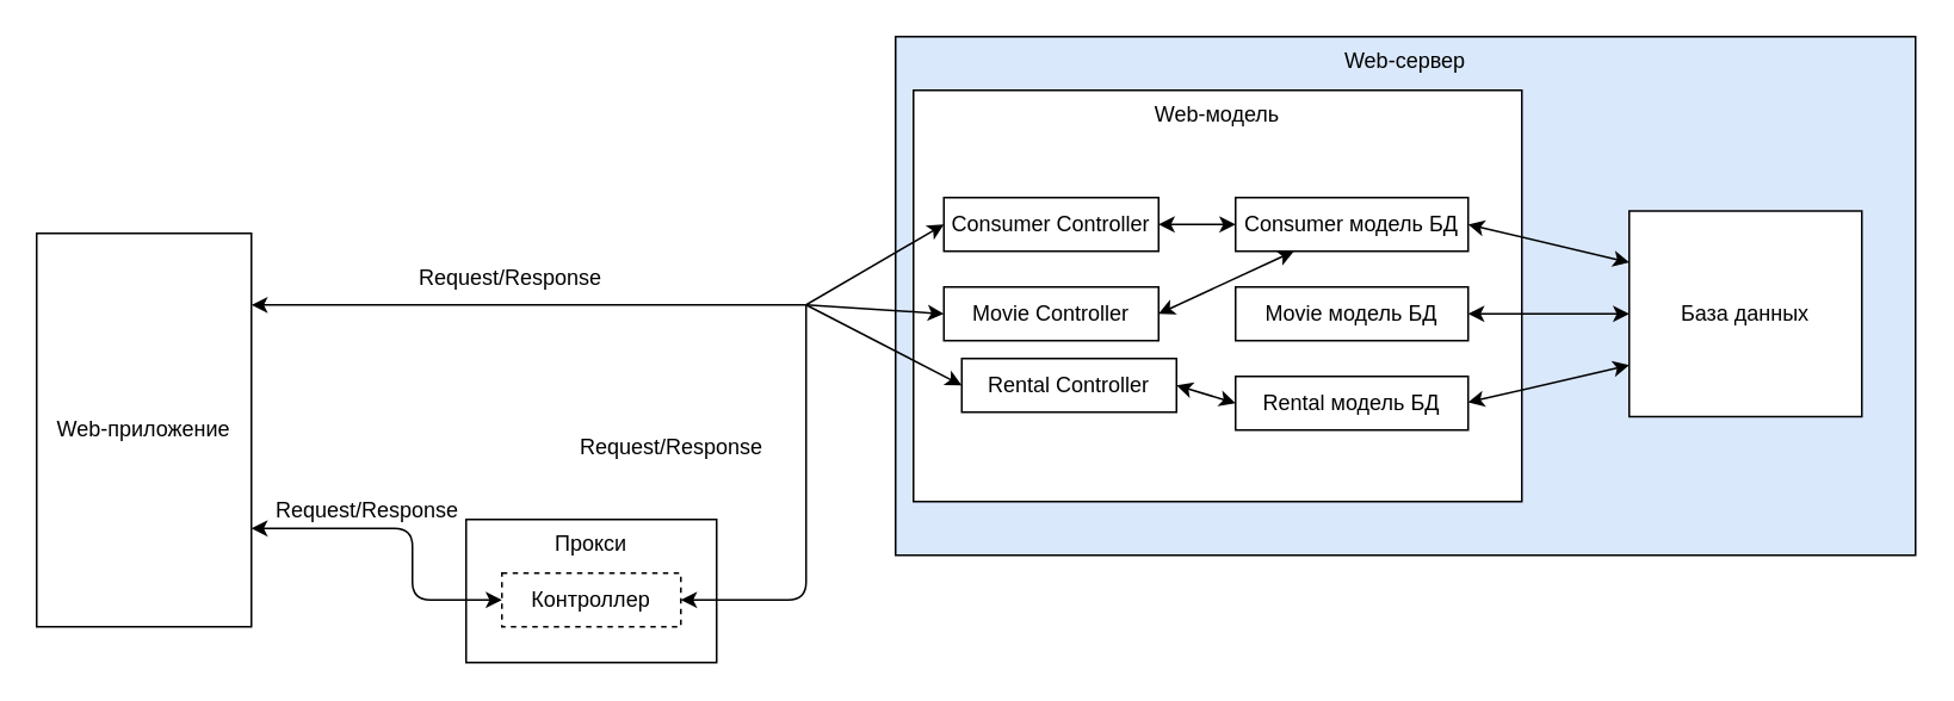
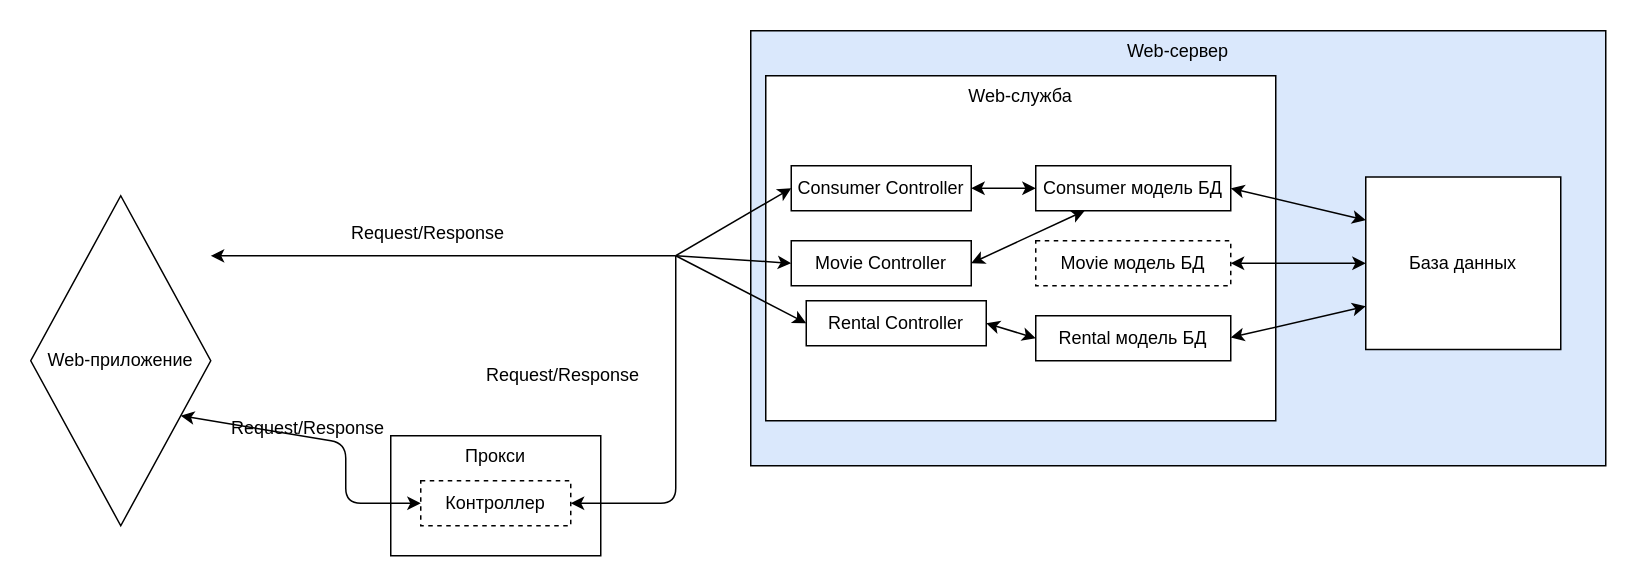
  <mxCell id="0" />
  <mxCell id="1" parent="0" />
  <mxCell id="2" value="Web-сервер" style="rounded=0;whiteSpace=wrap;html=1;verticalAlign=top;fillColor=#dae8fc;" parent="1" vertex="1"><mxGeometry x="500" y="20" width="570" height="290" as="geometry" /></mxCell>
- <mxCell id="3" value="Web-приложение" style="rounded=0;whiteSpace=wrap;html=1;" parent="1" vertex="1"><mxGeometry x="20" y="130" width="120" height="220" as="geometry" /></mxCell>
- <mxCell id="4" value="Web-модель" style="rounded=0;whiteSpace=wrap;html=1;verticalAlign=top;" parent="1" vertex="1"><mxGeometry x="510" y="50" width="340" height="230" as="geometry" /></mxCell>
+ <mxCell id="3" value="Web-приложение" style="rhombus;whiteSpace=wrap;html=1;" parent="1" vertex="1"><mxGeometry x="20" y="130" width="120" height="220" as="geometry" /></mxCell>
+ <mxCell id="4" value="Web-служба" style="rounded=0;whiteSpace=wrap;html=1;verticalAlign=top;" parent="1" vertex="1"><mxGeometry x="510" y="50" width="340" height="230" as="geometry" /></mxCell>
  <mxCell id="5" value="Прокси&lt;br&gt;" style="rounded=0;whiteSpace=wrap;html=1;verticalAlign=top;" parent="1" vertex="1"><mxGeometry x="260" y="290" width="140" height="80" as="geometry" /></mxCell>
  <mxCell id="6" value="Контроллер" style="rounded=0;whiteSpace=wrap;html=1;dashed=1;" parent="1" vertex="1"><mxGeometry x="280" y="320" width="100" height="30" as="geometry" /></mxCell>
  <mxCell id="7" value="Consumer Controller" style="rounded=0;whiteSpace=wrap;html=1;" parent="1" vertex="1"><mxGeometry x="527" y="110" width="120" height="30" as="geometry" /></mxCell>
  <mxCell id="8" value="База данных" style="rounded=0;whiteSpace=wrap;html=1;" parent="1" vertex="1"><mxGeometry x="910" y="117.5" width="130" height="115" as="geometry" /></mxCell>
  <mxCell id="9" value="Request/Response" style="text;html=1;strokeColor=none;fillColor=none;align=center;verticalAlign=middle;whiteSpace=wrap;rounded=0;" parent="1" vertex="1"><mxGeometry x="230" y="145" width="110" height="20" as="geometry" /></mxCell>
  <mxCell id="10" value="Request/Response" style="text;html=1;strokeColor=none;fillColor=none;align=center;verticalAlign=middle;whiteSpace=wrap;rounded=0;" parent="1" vertex="1"><mxGeometry x="320" y="240" width="110" height="20" as="geometry" /></mxCell>
  <mxCell id="11" value="Request/Response" style="text;html=1;strokeColor=none;fillColor=none;align=center;verticalAlign=middle;whiteSpace=wrap;rounded=0;" parent="1" vertex="1"><mxGeometry x="150" y="275" width="110" height="20" as="geometry" /></mxCell>
  <mxCell id="12" value="" style="endArrow=classic;startArrow=classic;html=1;exitX=0;exitY=0.5;exitDx=0;exitDy=0;entryX=1;entryY=0.75;entryDx=0;entryDy=0;" parent="1" source="6" target="3" edge="1"><mxGeometry width="50" height="50" relative="1" as="geometry"><mxPoint x="320" y="280" as="sourcePoint" /><mxPoint x="370" y="230" as="targetPoint" /><Array as="points"><mxPoint x="230" y="335" /><mxPoint x="230" y="295" /></Array></mxGeometry></mxCell>
  <mxCell id="13" value="Movie Controller" style="rounded=0;whiteSpace=wrap;html=1;" parent="1" vertex="1"><mxGeometry x="527" y="160" width="120" height="30" as="geometry" /></mxCell>
  <mxCell id="14" value="Rental Controller" style="rounded=0;whiteSpace=wrap;html=1;" parent="1" vertex="1"><mxGeometry x="537" y="200" width="120" height="30" as="geometry" /></mxCell>
  <mxCell id="15" value="" style="endArrow=classic;html=1;entryX=1;entryY=0.5;entryDx=0;entryDy=0;" parent="1" target="6" edge="1"><mxGeometry width="50" height="50" relative="1" as="geometry"><mxPoint x="450" y="170" as="sourcePoint" /><mxPoint x="530" y="170" as="targetPoint" /><Array as="points"><mxPoint x="450" y="335" /></Array></mxGeometry></mxCell>
  <mxCell id="16" value="" style="endArrow=classic;html=1;entryX=1;entryY=0.182;entryDx=0;entryDy=0;entryPerimeter=0;" parent="1" target="3" edge="1"><mxGeometry width="50" height="50" relative="1" as="geometry"><mxPoint x="450" y="170" as="sourcePoint" /><mxPoint x="130" y="179" as="targetPoint" /></mxGeometry></mxCell>
  <mxCell id="17" value="" style="endArrow=classic;html=1;entryX=0;entryY=0.5;entryDx=0;entryDy=0;" parent="1" target="7" edge="1"><mxGeometry width="50" height="50" relative="1" as="geometry"><mxPoint x="450" y="170" as="sourcePoint" /><mxPoint x="520" y="250" as="targetPoint" /></mxGeometry></mxCell>
  <mxCell id="18" value="" style="endArrow=classic;html=1;entryX=0;entryY=0.5;entryDx=0;entryDy=0;" parent="1" target="13" edge="1"><mxGeometry width="50" height="50" relative="1" as="geometry"><mxPoint x="450" y="170" as="sourcePoint" /><mxPoint x="537" y="135" as="targetPoint" /></mxGeometry></mxCell>
  <mxCell id="19" value="" style="endArrow=classic;html=1;entryX=0;entryY=0.5;entryDx=0;entryDy=0;" parent="1" target="14" edge="1"><mxGeometry width="50" height="50" relative="1" as="geometry"><mxPoint x="450" y="170" as="sourcePoint" /><mxPoint x="527" y="120" as="targetPoint" /></mxGeometry></mxCell>
  <mxCell id="20" value="Consumer модель БД" style="rounded=0;whiteSpace=wrap;html=1;" vertex="1" parent="1"><mxGeometry x="690" y="110" width="130" height="30" as="geometry" /></mxCell>
- <mxCell id="21" value="Movie модель БД" style="rounded=0;whiteSpace=wrap;html=1;" vertex="1" parent="1"><mxGeometry x="690" y="160" width="130" height="30" as="geometry" /></mxCell>
+ <mxCell id="21" value="Movie модель БД" style="rounded=0;whiteSpace=wrap;html=1;dashed=1;" vertex="1" parent="1"><mxGeometry x="690" y="160" width="130" height="30" as="geometry" /></mxCell>
  <mxCell id="22" value="Rental модель БД" style="rounded=0;whiteSpace=wrap;html=1;" vertex="1" parent="1"><mxGeometry x="690" y="210" width="130" height="30" as="geometry" /></mxCell>
  <mxCell id="23" value="" style="endArrow=classic;startArrow=classic;html=1;exitX=1;exitY=0.5;exitDx=0;exitDy=0;" edge="1" parent="1" source="7"><mxGeometry width="50" height="50" relative="1" as="geometry"><mxPoint x="640" y="175" as="sourcePoint" /><mxPoint x="690" y="125" as="targetPoint" /></mxGeometry></mxCell>
  <mxCell id="24" value="" style="endArrow=classic;startArrow=classic;html=1;exitX=1;exitY=0.5;exitDx=0;exitDy=0;" edge="1" parent="1" source="13" target="20"><mxGeometry width="50" height="50" relative="1" as="geometry"><mxPoint x="630" y="220" as="sourcePoint" /><mxPoint x="680" y="170" as="targetPoint" /></mxGeometry></mxCell>
  <mxCell id="25" value="" style="endArrow=classic;startArrow=classic;html=1;exitX=1;exitY=0.5;exitDx=0;exitDy=0;" edge="1" parent="1" source="14"><mxGeometry width="50" height="50" relative="1" as="geometry"><mxPoint x="640" y="275" as="sourcePoint" /><mxPoint x="690" y="225" as="targetPoint" /></mxGeometry></mxCell>
  <mxCell id="26" value="" style="endArrow=classic;startArrow=classic;html=1;exitX=1;exitY=0.5;exitDx=0;exitDy=0;entryX=0;entryY=0.25;entryDx=0;entryDy=0;" edge="1" parent="1" source="20" target="8"><mxGeometry width="50" height="50" relative="1" as="geometry"><mxPoint x="860" y="230" as="sourcePoint" /><mxPoint x="910" y="180" as="targetPoint" /></mxGeometry></mxCell>
  <mxCell id="27" value="" style="endArrow=classic;startArrow=classic;html=1;exitX=1;exitY=0.5;exitDx=0;exitDy=0;entryX=0;entryY=0.5;entryDx=0;entryDy=0;" edge="1" parent="1" source="21" target="8"><mxGeometry width="50" height="50" relative="1" as="geometry"><mxPoint x="860" y="230" as="sourcePoint" /><mxPoint x="910" y="180" as="targetPoint" /></mxGeometry></mxCell>
  <mxCell id="28" value="" style="endArrow=classic;startArrow=classic;html=1;exitX=1;exitY=0.5;exitDx=0;exitDy=0;entryX=0;entryY=0.75;entryDx=0;entryDy=0;" edge="1" parent="1" target="8"><mxGeometry width="50" height="50" relative="1" as="geometry"><mxPoint x="820" y="224.5" as="sourcePoint" /><mxPoint x="910" y="224.5" as="targetPoint" /></mxGeometry></mxCell>
